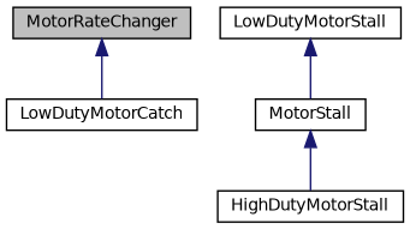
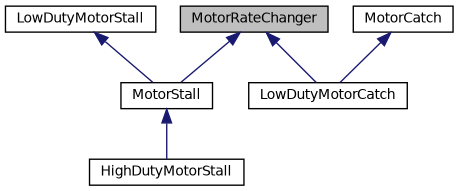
  digraph {
    node [color=black fillcolor=white fontname=Helvetica fontsize=10 shape=record style=filled]
    edge [color=midnightblue dir=back fontname=Helvetica fontsize=10 labelfontname=Helvetica labelfontsize=10 style=solid]
    n1 [fillcolor=grey75 fontcolor=black height=0.2 label=MotorRateChanger width=0.4]
    n2 [height=0.2 label=MotorStall width=0.4]
    n3 [height=0.2 label=LowDutyMotorCatch width=0.4]
+   n4 [height=0.2 label=MotorCatch width=0.4]
    n5 [height=0.2 label=HighDutyMotorStall width=0.4]
    n6 [height=0.2 label=LowDutyMotorStall width=0.4]
+   n1 -> n2
    n1 -> n3
    n2 -> n5
+   n4 -> n3
    n6 -> n2
  }
